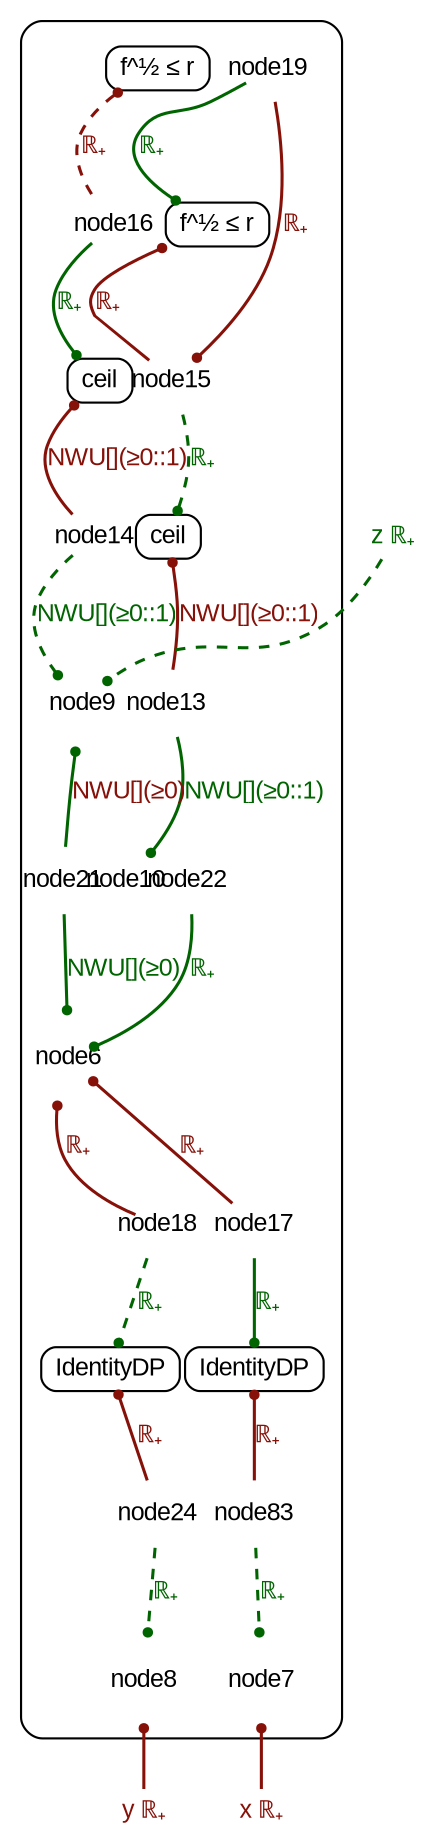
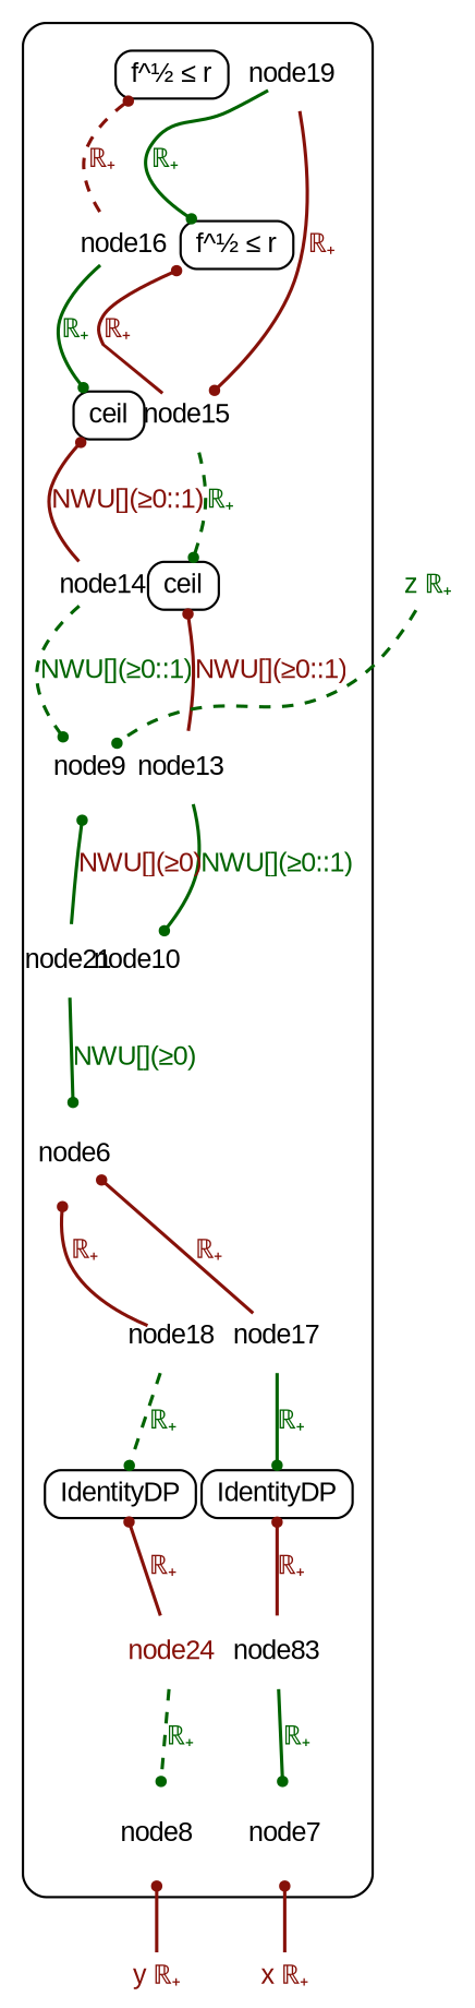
  digraph {
    fontname="Liberation Sans"
    nodesep=0
    rankdir=TB
    node [fixedsize=true fontname="Liberation Sans" fontsize=14 penwidth=1.2249999999999999 shape=plaintext]
    edge [arrowhead=dot arrowsize=0.525 arrowtail=none color=darkgreen dir=both fontcolor=darkgreen fontname="Liberation Sans" fontsize=14 penwidth=1.75 style=bold weight=0.5]
-   node24 [height=0.525 width=0.35000000000000003]
+   node24 [height=0.525 width=0.35000000000000003 fontcolor="#861109"]
    n2 [height=0.525 label=node83 width=0.35000000000000003]
-   node22 [height=0.525 width=0.35000000000000003]
    node21 [height=0.525 width=0.35000000000000003]
    node19 [height=0.525 width=0.35000000000000003]
    node18 [height=0.525 width=0.35000000000000003]
    node17 [height=0.525 width=0.35000000000000003]
    node16 [height=0.525 width=0.35000000000000003]
    node15 [height=0.525 width=0.35000000000000003]
    node14 [height=0.525 width=0.35000000000000003]
    node13 [height=0.525 width=0.35000000000000003]
    n12 [height=0.35000000000000003 label=IdentityDP shape=box style=rounded width=0.35000000000000003 fixedsize=""]
    n13 [height=0.35000000000000003 label=IdentityDP shape=box style=rounded width=0.35000000000000003 fixedsize=""]
    node10 [height=0.7000000000000001 shape=none width=0.35000000000000003]
    node9 [height=0.7000000000000001 shape=none width=0.35000000000000003]
    node8 [height=0.7000000000000001 shape=none width=0.35000000000000003]
    node7 [height=0.7000000000000001 shape=none width=0.35000000000000003]
    node6 [height=0.7000000000000001 shape=none width=0.35000000000000003]
    n19 [height=0.35000000000000003 label="f^½ ≤ r" shape=box style=rounded width=0.35000000000000003 fixedsize=""]
    n20 [height=0.35000000000000003 label="f^½ ≤ r" shape=box style=rounded width=0.35000000000000003 fixedsize=""]
    n21 [height=0.35000000000000003 label=ceil shape=box style=rounded width=0.35000000000000003 fixedsize=""]
    n22 [height=0.35000000000000003 label=ceil shape=box style=rounded width=0.35000000000000003 fixedsize=""]
    n23 [fontcolor="#861109" height=0.35000000000000003 label="y ℝ₊" shape=none width=0.35000000000000003 fixedsize=""]
    n24 [fontcolor="#861109" height=0.35000000000000003 label="x ℝ₊" shape=none width=0.35000000000000003 fixedsize=""]
    n25 [fontcolor=darkgreen height=0.35000000000000003 label="z ℝ₊" shape=none width=0.35000000000000003 fixedsize=""]
    subgraph cluster_1 {
      fontsize=14
      height=0.35000000000000003
      penwidth=1.2249999999999999
      shape=box
      style=rounded
      width=0.35000000000000003
      node24
      n2
-     node22
      node21
      node19
      node18
      node17
      node16
      node15
      node14
      node13
      n12
      n13
      node10
      node9
      node8
      node7
      node6
      n19
      n20
      n21
      n22
    }
    node24 -> node8 [label="ℝ₊" style=dashed]
-   n2 -> node7 [label="ℝ₊" style=dashed]
-   node22 -> node6 [label="ℝ₊" weight=""]
+   n2 -> node7 [label="ℝ₊"]
    node21 -> node6 [label="NWU[](≥0)" weight=""]
    node19 -> n20 [label="ℝ₊" style=solid]
    node18 -> n12 [label="ℝ₊" style=dashed]
    node17 -> n13 [label="ℝ₊" style=solid]
    node16 -> n21 [label="ℝ₊" weight=0]
    node15 -> node19 [arrowhead=none arrowtail=dot color="#861109" fontcolor="#861109" label="ℝ₊"]
    node15 -> n22 [label="ℝ₊" style=dashed weight=0]
    node14 -> node9 [label="NWU[](≥0::1)" style=dashed]
    node13 -> node10 [label="NWU[](≥0::1)"]
    n12 -> node24 [arrowhead=none arrowtail=dot color="#861109" fontcolor="#861109" label="ℝ₊" style=solid]
    n13 -> n2 [arrowhead=none arrowtail=dot color="#861109" fontcolor="#861109" label="ℝ₊" style=solid]
    node9 -> node21 [arrowhead=none arrowtail=dot fontcolor="#861109" label="NWU[](≥0)" weight=""]
    node8 -> n23 [arrowhead=none arrowtail=dot color="#861109" fontcolor="#861109" weight=""]
    node7 -> n24 [arrowhead=none arrowtail=dot color="#861109" fontcolor="#861109" style=solid weight=""]
    node6 -> node18 [arrowhead=none arrowtail=dot color="#861109" fontcolor="#861109" label="ℝ₊"]
    node6 -> node17 [arrowhead=none arrowtail=dot color="#861109" fontcolor="#861109" label="ℝ₊"]
    n19 -> node16 [arrowhead=none arrowtail=dot color="#861109" fontcolor="#861109" label="ℝ₊" style=dashed weight=0]
    n20 -> node15 [arrowhead=none arrowtail=dot color="#861109" fontcolor="#861109" label="ℝ₊" weight=0]
    n21 -> node14 [arrowhead=none arrowtail=dot color="#861109" fontcolor="#861109" label="NWU[](≥0::1)"]
    n22 -> node13 [arrowhead=none arrowtail=dot color="#861109" fontcolor="#861109" label="NWU[](≥0::1)" style=solid]
    n25 -> node9 [style=dashed weight=""]
  }
